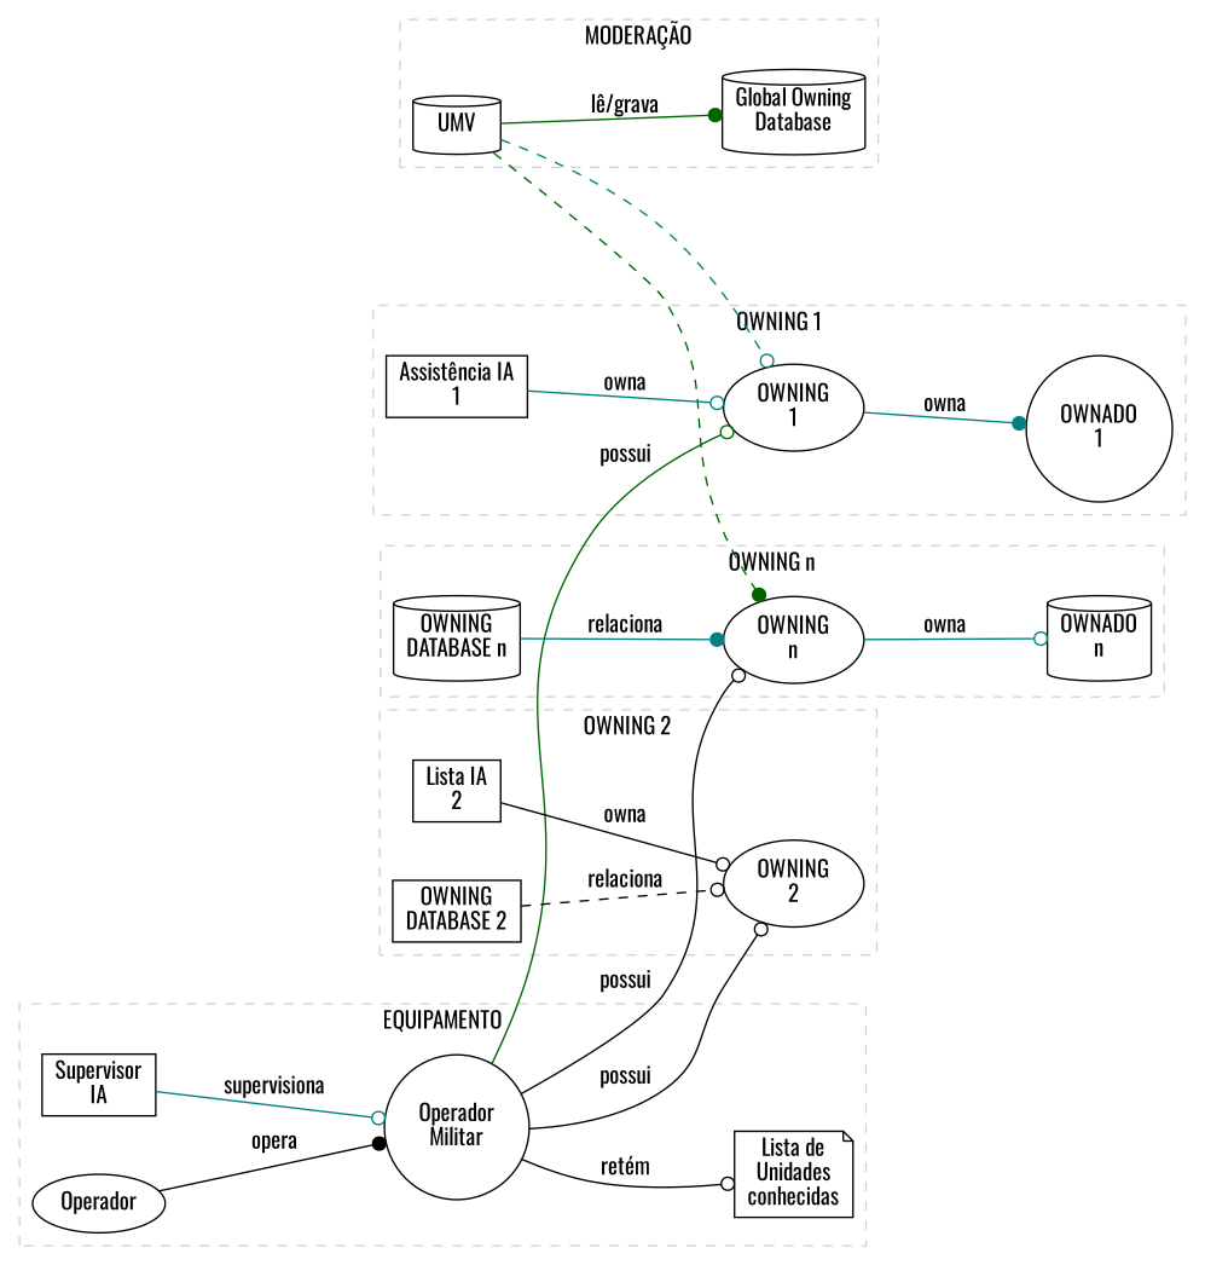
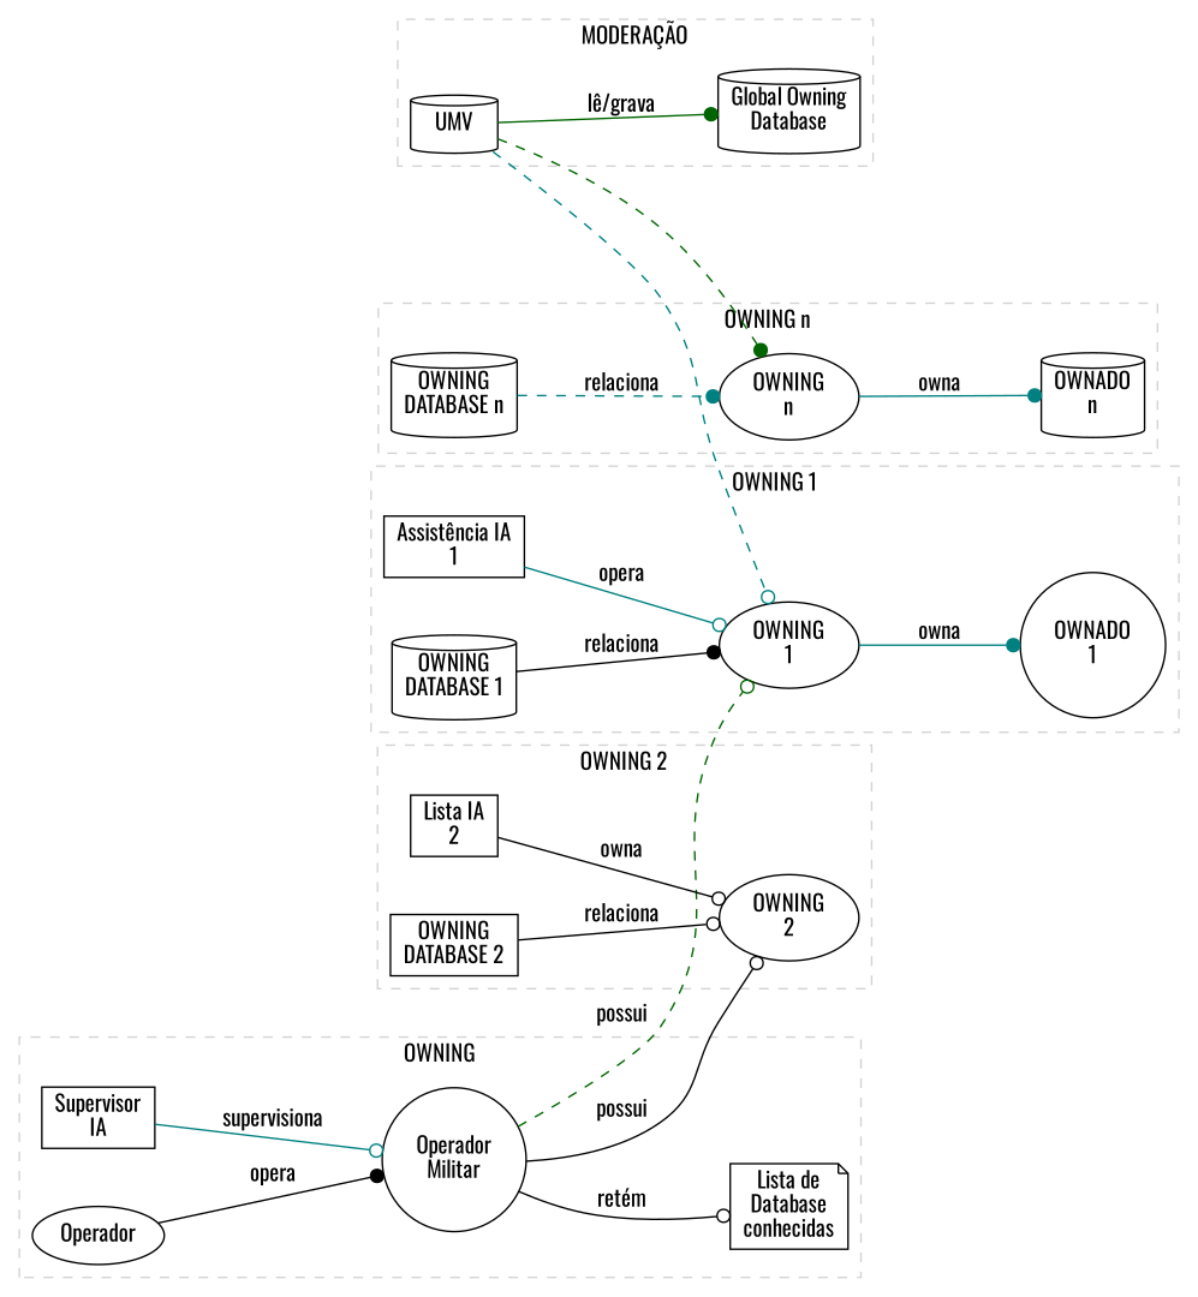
  digraph {
    fontname=Oswald
    nodesep=0.5
    rankdir=LR
    ranksep=1
    node [fontname=Oswald shape=cylinder]
    edge [arrowhead=odot color=black fontname=Oswald]
    n1 [label=UMV]
    n2 [label="Global Owning\nDatabase"]
-   n3 [label="Lista de\nUnidades\nconhecidas" shape=note]
+   n3 [label="Lista de\nDatabase\nconhecidas" shape=note]
    n4 [label="Operador\nMilitar" shape=circle]
    n5 [label="Supervisor\nIA" shape=rectangle]
    n6 [label=Operador shape=""]
    n7 [label="OWNING\n1" shape=ellipse]
    n8 [label="OWNADO\n1" shape=circle]
    n9 [label="Assistência IA\n1" shape=rectangle]
+   n10 [label="OWNING\nDATABASE 1"]
    n11 [label="OWNING\n2" shape=ellipse]
    n12 [label="Lista IA\n2" shape=rectangle]
    n13 [label="OWNING\nDATABASE 2" shape=box]
    n14 [label="OWNING\nn" shape=ellipse]
    n15 [label="OWNADO\nn"]
    n16 [label="OWNING\nDATABASE n"]
    subgraph cluster_1 {
      color=lightgrey
      label="MODERAÇÃO"
      style=dashed
      n1
      n2
    }
    subgraph cluster_2 {
      color=lightgrey
-     label=EQUIPAMENTO
+     label=OWNING
      style=dashed
      n3
      n4
      n5
      n6
    }
    subgraph cluster_3 {
      color=lightgrey
      label="OWNING 1"
      style=dashed
      n7
      n8
      n9
+     n10
    }
    subgraph cluster_4 {
      color=lightgrey
      label="OWNING 2"
      style=dashed
      n11
      n12
      n13
    }
    subgraph cluster_5 {
      color=lightgrey
      label="OWNING n"
      style=dashed
      n14
      n15
      n16
    }
    n1 -> n2 [arrowhead=dot color=darkgreen label="lê/grava"]
    n1 -> n7 [color=teal style=dashed]
    n1 -> n14 [arrowhead=dot color=darkgreen style=dashed]
    n4 -> n3 [label="retém"]
-   n4 -> n7 [color=darkgreen label=possui]
+   n4 -> n7 [color=darkgreen label=possui style=dashed]
    n4 -> n11 [label=possui]
-   n4 -> n14 [label=possui]
    n5 -> n4 [color=teal label=supervisiona]
    n6 -> n4 [arrowhead=dot label=opera]
    n7 -> n8 [arrowhead=dot color=teal label=owna]
-   n9 -> n7 [color=teal label=owna]
+   n9 -> n7 [color=teal label=opera]
+   n10 -> n7 [arrowhead=dot label=relaciona]
    n12 -> n11 [label=owna]
-   n13 -> n11 [label=relaciona style=dashed]
-   n14 -> n15 [color=teal label=owna]
-   n16 -> n14 [arrowhead=dot color=teal label=relaciona]
+   n13 -> n11 [label=relaciona]
+   n14 -> n15 [arrowhead=dot color=teal label=owna]
+   n16 -> n14 [arrowhead=dot color=teal label=relaciona style=dashed]
  }
